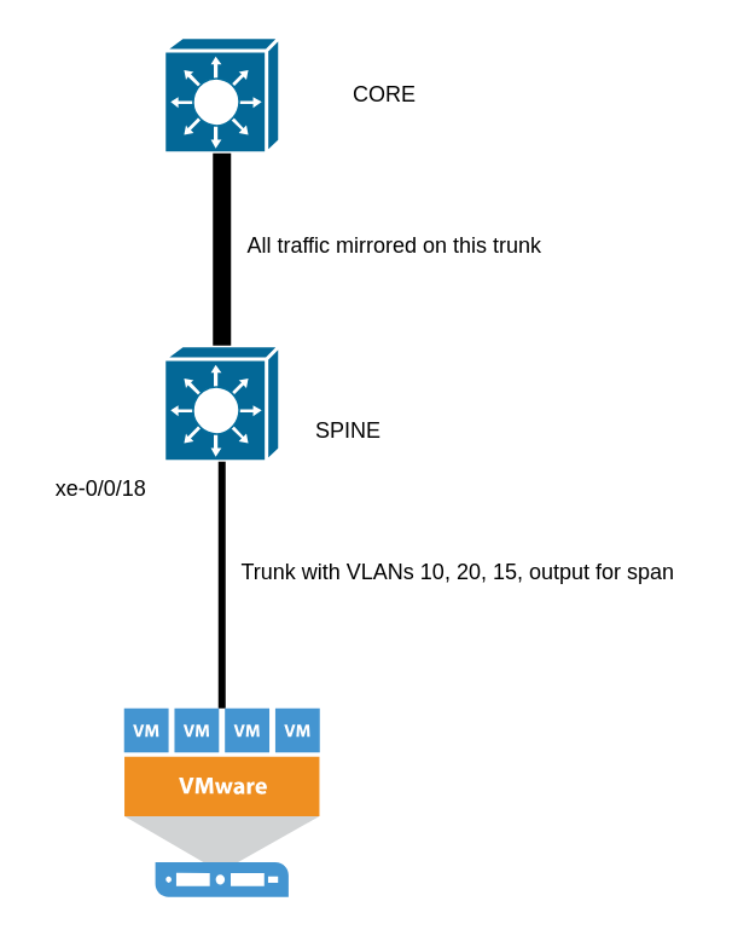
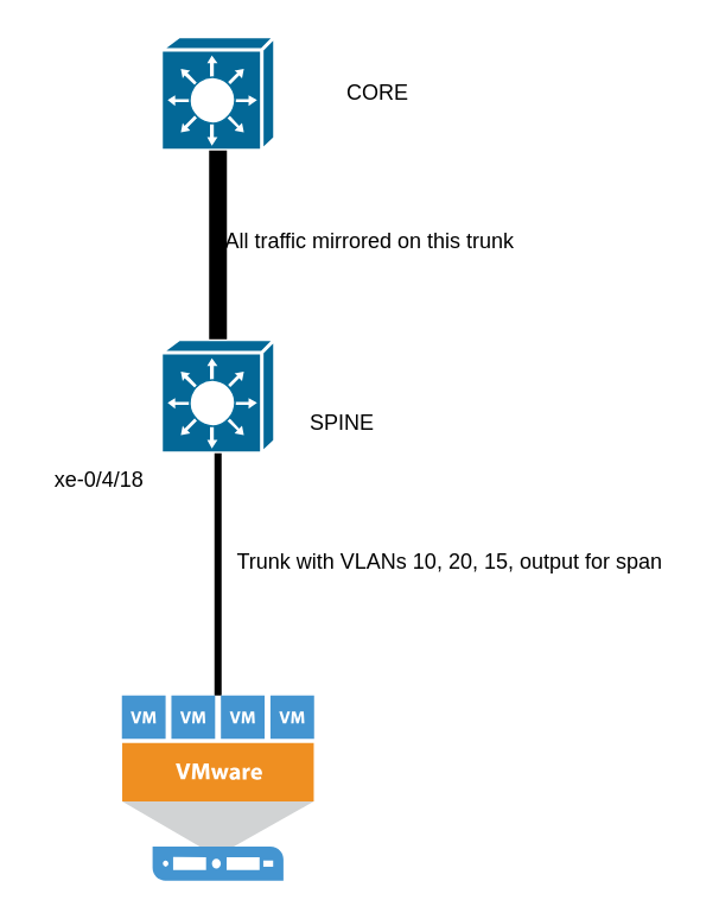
  <mxCell id="0" />
  <mxCell id="1" parent="0" />
  <mxCell id="2" value="" style="shape=mxgraph.cisco.switches.layer_3_switch;sketch=0;html=1;pointerEvents=1;dashed=0;fillColor=#036897;strokeColor=#ffffff;strokeWidth=2;verticalLabelPosition=bottom;verticalAlign=top;align=center;outlineConnect=0;" vertex="1" parent="1"><mxGeometry x="90" y="190" width="64" height="64" as="geometry" /></mxCell>
  <mxCell id="3" value="" style="shape=mxgraph.cisco.switches.layer_3_switch;sketch=0;html=1;pointerEvents=1;dashed=0;fillColor=#036897;strokeColor=#ffffff;strokeWidth=2;verticalLabelPosition=bottom;verticalAlign=top;align=center;outlineConnect=0;" vertex="1" parent="1"><mxGeometry x="90" y="20" width="64" height="64" as="geometry" /></mxCell>
  <mxCell id="4" value="SPINE" style="text;html=1;align=center;verticalAlign=middle;whiteSpace=wrap;rounded=0;" vertex="1" parent="1"><mxGeometry x="162" y="222" width="60" height="30" as="geometry" /></mxCell>
  <mxCell id="5" value="CORE" style="text;html=1;align=center;verticalAlign=middle;whiteSpace=wrap;rounded=0;" vertex="1" parent="1"><mxGeometry x="182" y="37" width="60" height="30" as="geometry" /></mxCell>
  <mxCell id="6" value="" style="endArrow=none;html=1;rounded=0;entryX=0.5;entryY=1;entryDx=0;entryDy=0;entryPerimeter=0;exitX=0.5;exitY=0;exitDx=0;exitDy=0;exitPerimeter=0;jumpSize=6;strokeWidth=10;" edge="1" parent="1" source="2" target="3"><mxGeometry width="50" height="50" relative="1" as="geometry"><mxPoint x="97" y="130" as="sourcePoint" /><mxPoint x="147" y="80" as="targetPoint" /></mxGeometry></mxCell>
- <mxCell id="7" value="All traffic mirrored on this trunk" style="text;html=1;align=center;verticalAlign=middle;resizable=0;points=[];autosize=1;strokeColor=none;fillColor=none;" vertex="1" parent="1"><mxGeometry x="122" y="120" width="190" height="30" as="geometry" /></mxCell>
+ <mxCell id="7" value="All traffic mirrored on this trunk" style="text;html=1;align=center;verticalAlign=middle;resizable=0;points=[];autosize=1;strokeColor=none;fillColor=none;" vertex="1" parent="1"><mxGeometry x="112" y="120" width="190" height="30" as="geometry" /></mxCell>
  <mxCell id="8" value="" style="endArrow=none;html=1;rounded=0;entryX=0.5;entryY=1;entryDx=0;entryDy=0;entryPerimeter=0;strokeWidth=4;" edge="1" parent="1" source="11" target="2"><mxGeometry width="50" height="50" relative="1" as="geometry"><mxPoint x="122" y="360" as="sourcePoint" /><mxPoint x="27" y="280" as="targetPoint" /></mxGeometry></mxCell>
- <mxCell id="9" value="xe-0/0/18" style="text;html=1;align=center;verticalAlign=middle;resizable=0;points=[];autosize=1;strokeColor=none;fillColor=none;" vertex="1" parent="1"><mxGeometry x="20" y="254" width="70" height="30" as="geometry" /></mxCell>
+ <mxCell id="9" value="xe-0/4/18" style="text;html=1;align=center;verticalAlign=middle;resizable=0;points=[];autosize=1;strokeColor=none;fillColor=none;" vertex="1" parent="1"><mxGeometry x="20" y="254" width="70" height="30" as="geometry" /></mxCell>
  <mxCell id="10" value="Trunk with VLANs 10, 20, 15, output for span" style="text;html=1;align=center;verticalAlign=middle;resizable=0;points=[];autosize=1;strokeColor=none;fillColor=none;" vertex="1" parent="1"><mxGeometry x="122" y="300" width="260" height="30" as="geometry" /></mxCell>
  <mxCell id="11" value="" style="pointerEvents=1;shadow=0;dashed=0;html=1;strokeColor=none;fillColor=#4495D1;labelPosition=center;verticalLabelPosition=bottom;verticalAlign=top;align=center;outlineConnect=0;shape=mxgraph.veeam.vmware_host;" vertex="1" parent="1"><mxGeometry x="68" y="390" width="108" height="104" as="geometry" /></mxCell>
